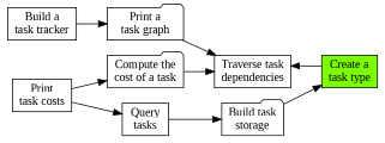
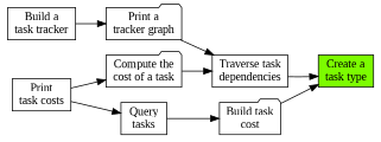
  digraph {
    fontname="Liberation Serif"
    rankdir=LR
    node [fontname="Liberation Serif" shape=box]
    edge [fontname="Liberation Serif"]
    n1 [label="Build a\ntask tracker"]
-   n2 [label="Print a\ntask graph" shape=folder]
+   n2 [label="Print a\ntracker graph" shape=folder]
    n3 [label="Traverse task\ndependencies"]
    n4 [label="Print\ntask costs"]
    n5 [label="Query\ntasks"]
    n6 [label="Compute the\ncost of a task" shape=folder]
    n7 [fillcolor=lawngreen label="Create a\ntask type" style=filled]
-   n8 [label="Build task\nstorage" shape=folder]
+   n8 [label="Build task\ncost" shape=folder]
    n1 -> n2
    n2 -> n3
-   n7 -> n3
+   n3 -> n7
    n4 -> n5
    n4 -> n6
    n5 -> n8
    n6 -> n3
    n8 -> n7
  }
